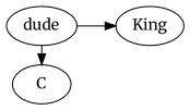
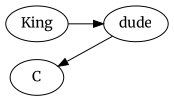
  digraph {
    fontname=Merriweather
    rankdir=LR
    node [fontname=Merriweather]
    edge [fontname=Merriweather]
    n1 [label=King]
    n2 [label=dude]
    n3 [label=C]
-   n2 -> n1
+   n1 -> n2
    n2 -> n3 [constraint=false]
  }
